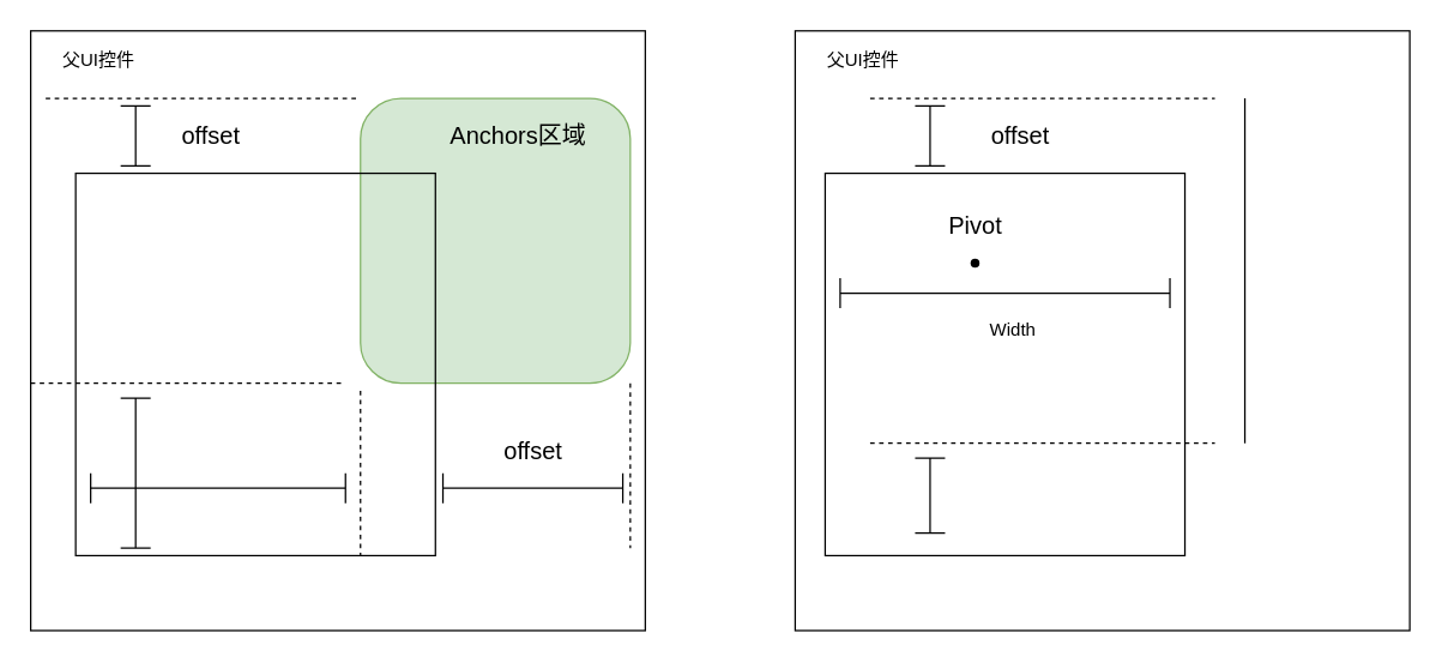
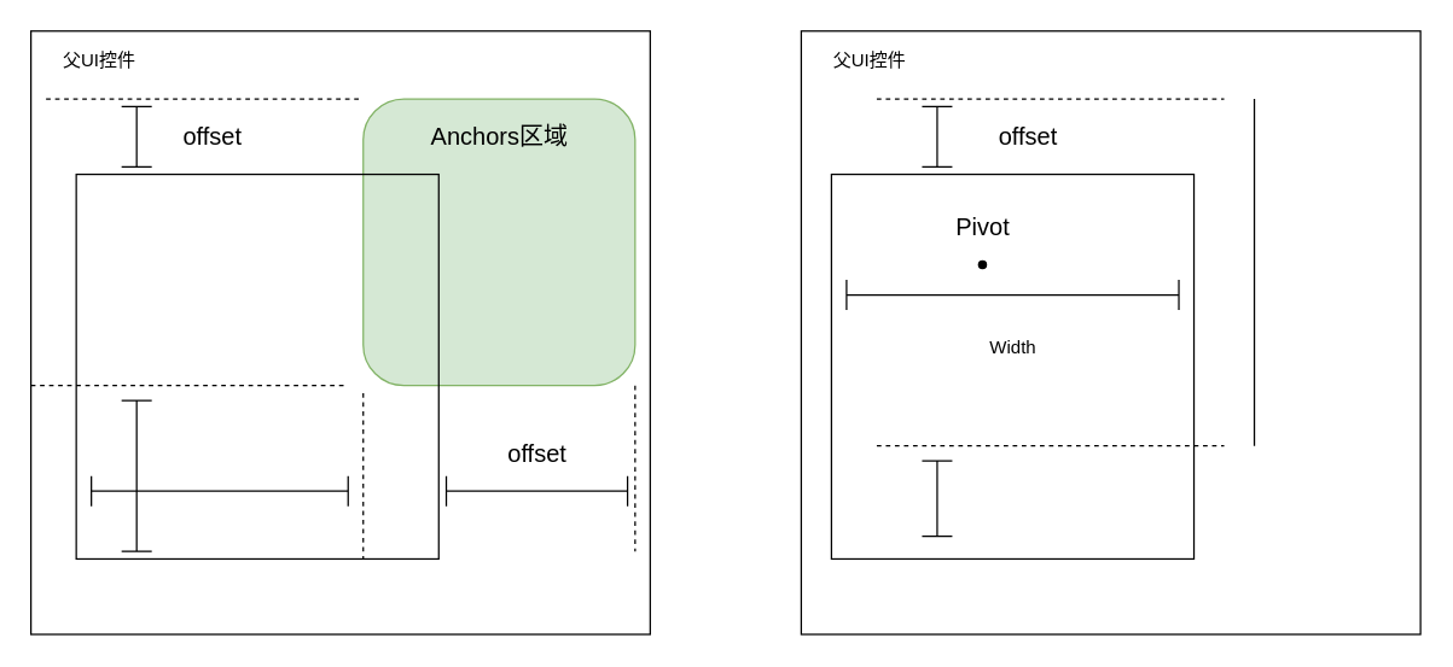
  <mxCell id="0" />
  <mxCell id="1" parent="0" />
  <mxCell id="2" value="" style="rounded=0;whiteSpace=wrap;html=1;" vertex="1" parent="1"><mxGeometry x="530" y="20" width="410" height="400" as="geometry" /></mxCell>
  <mxCell id="3" value="" style="rounded=0;whiteSpace=wrap;html=1;" vertex="1" parent="1"><mxGeometry x="20" y="20" width="410" height="400" as="geometry" /></mxCell>
  <mxCell id="4" value="父UI控件" style="text;html=1;align=center;verticalAlign=middle;resizable=0;points=[];autosize=1;strokeColor=none;fillColor=none;" vertex="1" parent="1"><mxGeometry x="30" y="25" width="70" height="30" as="geometry" /></mxCell>
  <mxCell id="5" value="" style="rounded=1;whiteSpace=wrap;html=1;fillColor=#d5e8d4;strokeColor=#82b366;" vertex="1" parent="1"><mxGeometry x="240" y="65" width="180" height="190" as="geometry" /></mxCell>
  <mxCell id="6" value="" style="endArrow=none;html=1;rounded=0;" edge="1" parent="1"><mxGeometry width="50" height="50" relative="1" as="geometry"><mxPoint x="830" y="295" as="sourcePoint" /><mxPoint x="830" y="65" as="targetPoint" /></mxGeometry></mxCell>
- <mxCell id="7" value="Anchors区域" style="text;html=1;align=center;verticalAlign=middle;resizable=0;points=[];autosize=1;strokeColor=none;fillColor=none;fontSize=16;" vertex="1" parent="1"><mxGeometry x="290" y="75" width="110" height="30" as="geometry" /></mxCell>
+ <mxCell id="7" value="Anchors区域" style="text;html=1;align=center;verticalAlign=middle;resizable=0;points=[];autosize=1;strokeColor=none;fillColor=none;fontSize=16;" vertex="1" parent="1"><mxGeometry x="275" y="75" width="110" height="30" as="geometry" /></mxCell>
  <mxCell id="8" value="" style="endArrow=none;dashed=1;html=1;rounded=0;entryX=0;entryY=0;entryDx=0;entryDy=0;" edge="1" parent="1" target="5"><mxGeometry width="50" height="50" relative="1" as="geometry"><mxPoint x="30" y="65" as="sourcePoint" /><mxPoint x="160" y="65" as="targetPoint" /></mxGeometry></mxCell>
  <mxCell id="9" value="" style="endArrow=none;dashed=1;html=1;rounded=0;exitX=1;exitY=1;exitDx=0;exitDy=0;" edge="1" parent="1" source="5"><mxGeometry width="50" height="50" relative="1" as="geometry"><mxPoint x="290" y="295" as="sourcePoint" /><mxPoint x="420" y="365" as="targetPoint" /></mxGeometry></mxCell>
  <mxCell id="10" value="" style="rounded=0;whiteSpace=wrap;html=1;fillColor=none;" vertex="1" parent="1"><mxGeometry x="50" y="115" width="240" height="255" as="geometry" /></mxCell>
  <mxCell id="11" value="" style="endArrow=none;dashed=1;html=1;rounded=0;" edge="1" parent="1"><mxGeometry width="50" height="50" relative="1" as="geometry"><mxPoint x="580" y="65" as="sourcePoint" /><mxPoint x="810" y="65" as="targetPoint" /></mxGeometry></mxCell>
  <mxCell id="12" value="" style="shape=crossbar;whiteSpace=wrap;html=1;rounded=1;direction=south;" vertex="1" parent="1"><mxGeometry x="80" y="70" width="20" height="40" as="geometry" /></mxCell>
  <mxCell id="13" value="offset" style="text;html=1;align=center;verticalAlign=middle;resizable=0;points=[];autosize=1;strokeColor=none;fillColor=none;fontSize=16;" vertex="1" parent="1"><mxGeometry x="110" y="75" width="60" height="30" as="geometry" /></mxCell>
  <mxCell id="14" value="offset" style="text;html=1;align=center;verticalAlign=middle;resizable=0;points=[];autosize=1;strokeColor=none;fillColor=none;fontSize=16;" vertex="1" parent="1"><mxGeometry x="325" y="285" width="60" height="30" as="geometry" /></mxCell>
  <mxCell id="15" value="" style="shape=crossbar;whiteSpace=wrap;html=1;rounded=1;" vertex="1" parent="1"><mxGeometry x="295" y="315" width="120" height="20" as="geometry" /></mxCell>
  <mxCell id="16" value="" style="rounded=0;whiteSpace=wrap;html=1;fillColor=none;" vertex="1" parent="1"><mxGeometry x="550" y="115" width="240" height="255" as="geometry" /></mxCell>
  <mxCell id="17" value="" style="endArrow=none;dashed=1;html=1;rounded=0;entryX=0;entryY=0;entryDx=0;entryDy=0;" edge="1" parent="1"><mxGeometry width="50" height="50" relative="1" as="geometry"><mxPoint x="20" y="255" as="sourcePoint" /><mxPoint x="230" y="255" as="targetPoint" /></mxGeometry></mxCell>
  <mxCell id="18" value="" style="shape=crossbar;whiteSpace=wrap;html=1;rounded=1;direction=south;" vertex="1" parent="1"><mxGeometry x="80" y="265" width="20" height="100" as="geometry" /></mxCell>
  <mxCell id="19" value="" style="endArrow=none;dashed=1;html=1;rounded=0;exitX=1;exitY=1;exitDx=0;exitDy=0;" edge="1" parent="1"><mxGeometry width="50" height="50" relative="1" as="geometry"><mxPoint x="240" y="260" as="sourcePoint" /><mxPoint x="240" y="370" as="targetPoint" /></mxGeometry></mxCell>
  <mxCell id="20" value="" style="shape=crossbar;whiteSpace=wrap;html=1;rounded=1;" vertex="1" parent="1"><mxGeometry x="60" y="315" width="170" height="20" as="geometry" /></mxCell>
  <mxCell id="21" value="" style="shape=crossbar;whiteSpace=wrap;html=1;rounded=1;direction=south;" vertex="1" parent="1"><mxGeometry x="610" y="70" width="20" height="40" as="geometry" /></mxCell>
  <mxCell id="22" value="offset" style="text;html=1;align=center;verticalAlign=middle;resizable=0;points=[];autosize=1;strokeColor=none;fillColor=none;fontSize=16;" vertex="1" parent="1"><mxGeometry x="650" y="75" width="60" height="30" as="geometry" /></mxCell>
  <mxCell id="23" value="" style="shape=waypoint;sketch=0;fillStyle=solid;size=6;pointerEvents=1;points=[];fillColor=none;resizable=0;rotatable=0;perimeter=centerPerimeter;snapToPoint=1;" vertex="1" parent="1"><mxGeometry x="640" y="165" width="20" height="20" as="geometry" /></mxCell>
  <mxCell id="24" value="Pivot" style="text;html=1;align=center;verticalAlign=middle;resizable=0;points=[];autosize=1;strokeColor=none;fillColor=none;fontSize=16;" vertex="1" parent="1"><mxGeometry x="620" y="135" width="60" height="30" as="geometry" /></mxCell>
  <mxCell id="25" value="" style="shape=crossbar;whiteSpace=wrap;html=1;rounded=1;" vertex="1" parent="1"><mxGeometry x="560" y="185" width="220" height="20" as="geometry" /></mxCell>
- <mxCell id="26" value="Width" style="text;html=1;align=center;verticalAlign=middle;resizable=0;points=[];autosize=1;strokeColor=none;fillColor=none;" vertex="1" parent="1"><mxGeometry x="650" y="205" width="50" height="30" as="geometry" /></mxCell>
+ <mxCell id="26" value="Width" style="text;html=1;align=center;verticalAlign=middle;resizable=0;points=[];autosize=1;strokeColor=none;fillColor=none;" vertex="1" parent="1"><mxGeometry x="645" y="215" width="50" height="30" as="geometry" /></mxCell>
  <mxCell id="27" value="" style="endArrow=none;dashed=1;html=1;rounded=0;" edge="1" parent="1"><mxGeometry width="50" height="50" relative="1" as="geometry"><mxPoint x="580" y="295" as="sourcePoint" /><mxPoint x="810" y="295" as="targetPoint" /></mxGeometry></mxCell>
  <mxCell id="28" value="" style="shape=crossbar;whiteSpace=wrap;html=1;rounded=1;direction=south;" vertex="1" parent="1"><mxGeometry x="610" y="305" width="20" height="50" as="geometry" /></mxCell>
  <mxCell id="29" value="父UI控件" style="text;html=1;align=center;verticalAlign=middle;resizable=0;points=[];autosize=1;strokeColor=none;fillColor=none;" vertex="1" parent="1"><mxGeometry x="540" y="25" width="70" height="30" as="geometry" /></mxCell>
